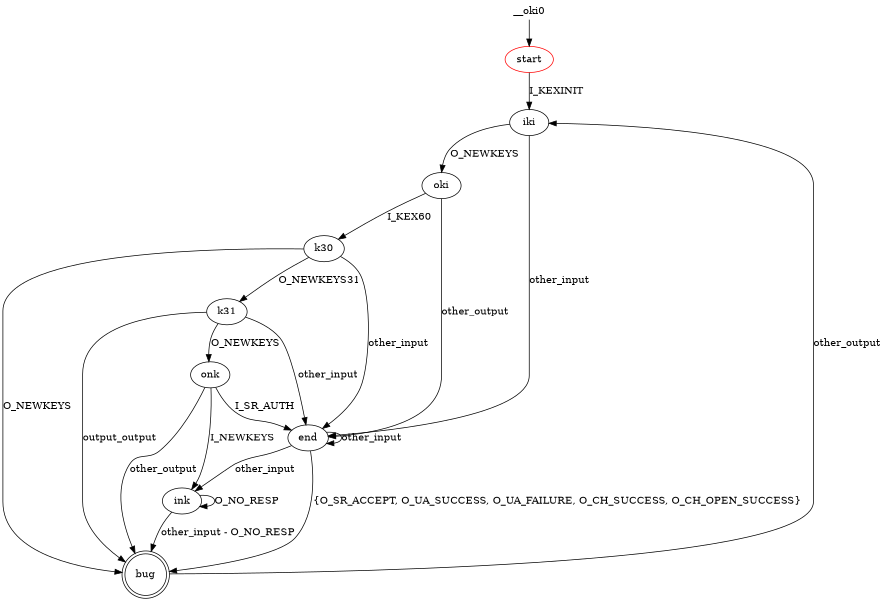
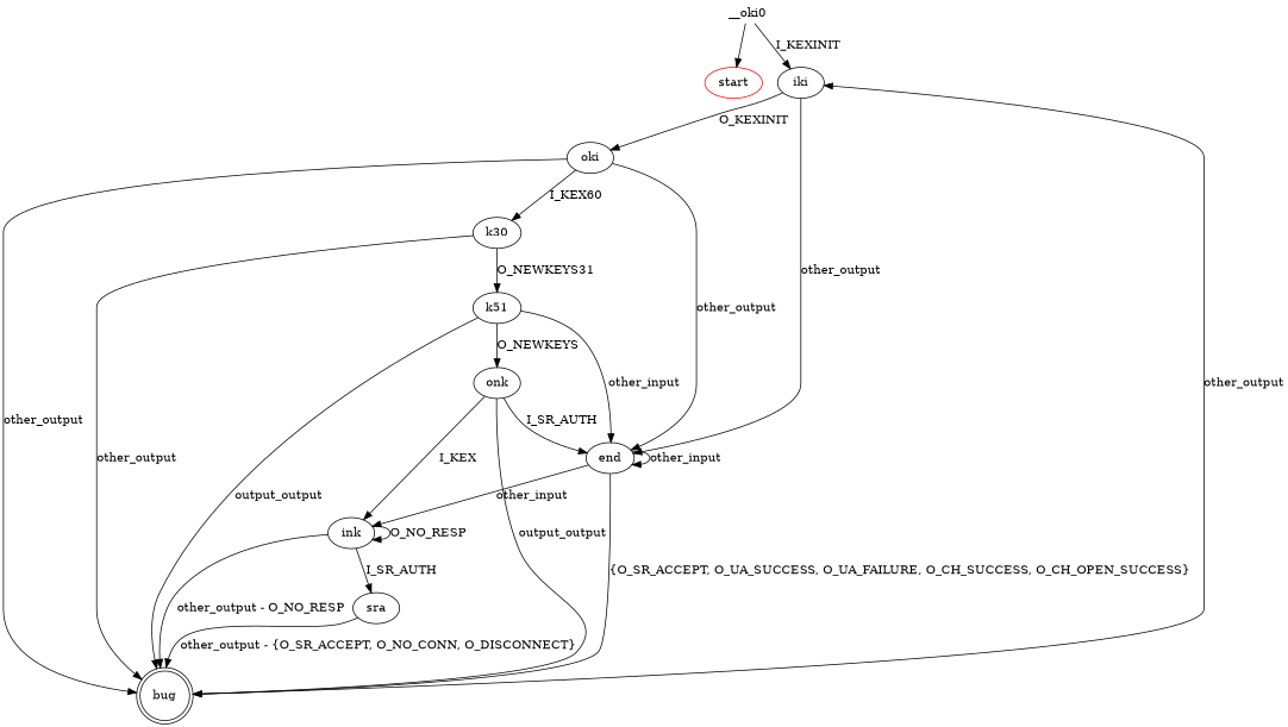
  digraph {
    start [color=red]
    iki
    oki
    end
    bug [shape=doublecircle]
    k30
    ink
-   k31
+   k31 [label=k51]
    onk
+   sra
    n11 [height=0 label=__oki0 shape=none width=0]
-   start -> iki [label=I_KEXINIT]
-   iki -> oki [label=O_NEWKEYS]
-   iki -> end [label=other_input]
+   n11 -> iki [label=I_KEXINIT]
+   iki -> oki [label=O_KEXINIT]
+   iki -> end [label=other_output]
    oki -> end [label=other_output]
+   oki -> bug [label=other_output]
    oki -> k30 [label=I_KEX60]
    end -> end [label=other_input]
    end -> bug [label="{O_SR_ACCEPT, O_UA_SUCCESS, O_UA_FAILURE, O_CH_SUCCESS, O_CH_OPEN_SUCCESS}"]
    end -> ink [label=other_input]
    bug -> iki [label=other_output]
-   k30 -> end [label=other_input]
-   k30 -> bug [label=O_NEWKEYS]
+   k30 -> bug [label=other_output]
    k30 -> k31 [label=O_NEWKEYS31]
-   ink -> bug [label="other_input - O_NO_RESP"]
+   ink -> bug [label="other_output - O_NO_RESP"]
    ink -> ink [label=O_NO_RESP]
+   ink -> sra [label=I_SR_AUTH]
    k31 -> end [label=other_input]
    k31 -> bug [label=output_output]
    k31 -> onk [label=O_NEWKEYS]
    onk -> end [label=I_SR_AUTH]
-   onk -> bug [label=other_output]
-   onk -> ink [label=I_NEWKEYS]
+   onk -> bug [label=output_output]
+   onk -> ink [label=I_KEX]
+   sra -> bug [label="other_output - {O_SR_ACCEPT, O_NO_CONN, O_DISCONNECT}"]
    n11 -> start
  }
